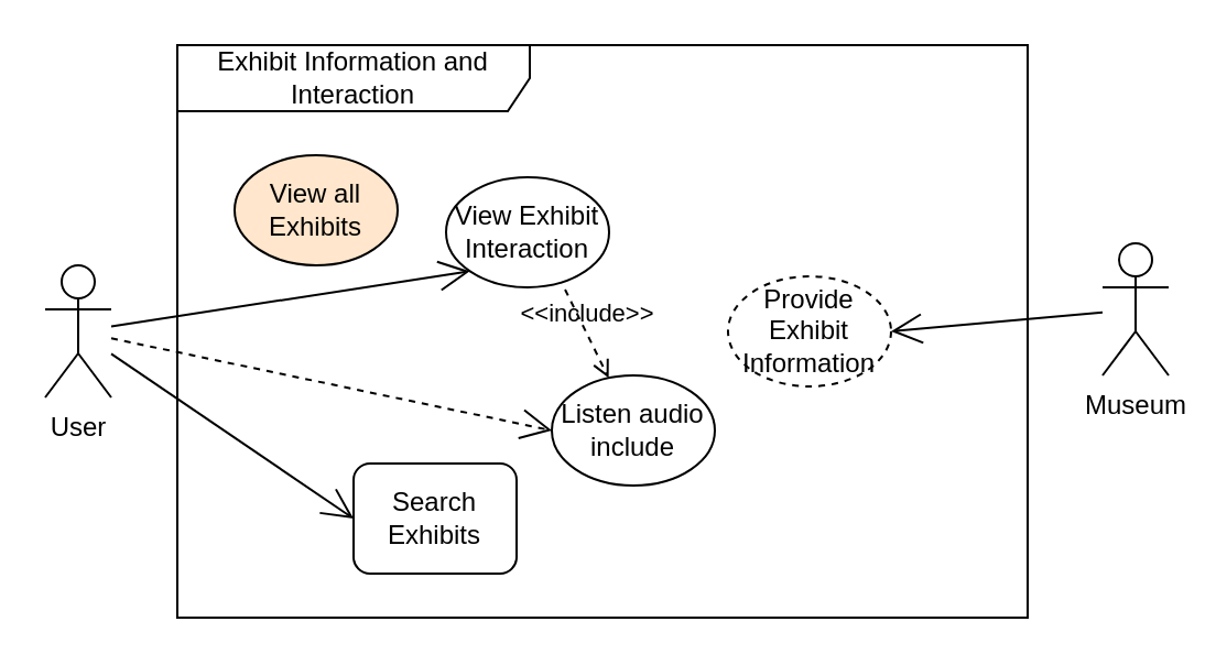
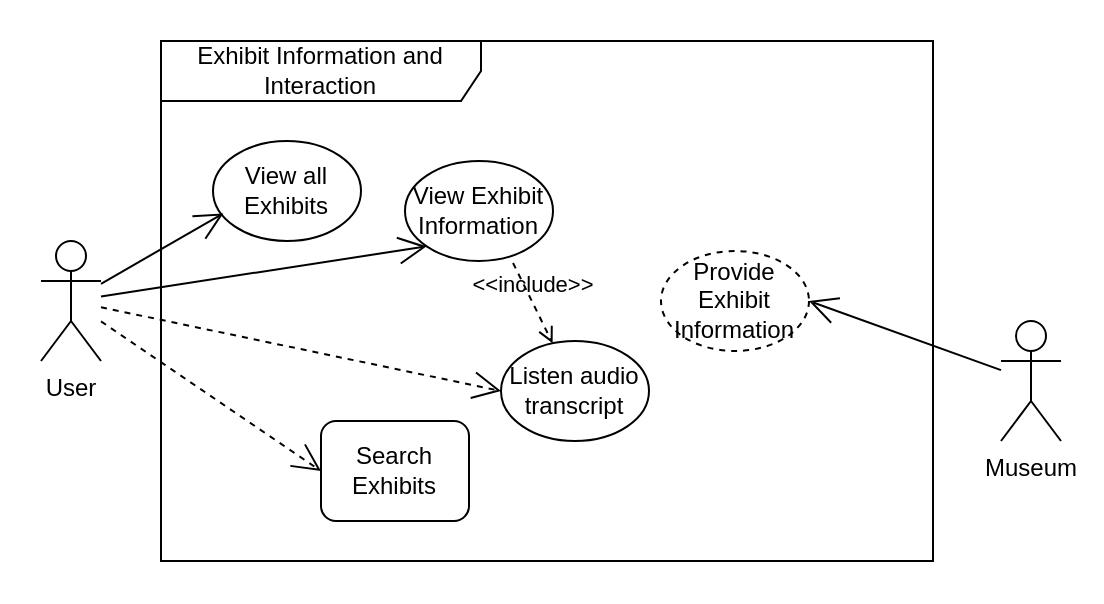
  <mxCell id="0" />
  <mxCell id="1" parent="0" />
  <mxCell id="2" value="Exhibit Information and Interaction" style="shape=umlFrame;whiteSpace=wrap;html=1;pointerEvents=0;recursiveResize=0;container=1;collapsible=0;width=160;" parent="1" vertex="1"><mxGeometry x="80" y="20" width="386" height="260" as="geometry" /></mxCell>
- <mxCell id="3" value="View Exhibit Interaction" style="ellipse;whiteSpace=wrap;html=1;" parent="2" vertex="1"><mxGeometry x="122" y="60" width="74" height="50" as="geometry" /></mxCell>
- <mxCell id="4" value="Listen audio include" style="ellipse;whiteSpace=wrap;html=1;" parent="2" vertex="1"><mxGeometry x="170" y="150" width="74" height="50" as="geometry" /></mxCell>
- <mxCell id="5" value="View all Exhibits" style="ellipse;whiteSpace=wrap;html=1;fillColor=#ffe6cc;" parent="2" vertex="1"><mxGeometry x="26" y="50" width="74" height="50" as="geometry" /></mxCell>
+ <mxCell id="3" value="View Exhibit Information" style="ellipse;whiteSpace=wrap;html=1;" parent="2" vertex="1"><mxGeometry x="122" y="60" width="74" height="50" as="geometry" /></mxCell>
+ <mxCell id="4" value="Listen audio transcript" style="ellipse;whiteSpace=wrap;html=1;" parent="2" vertex="1"><mxGeometry x="170" y="150" width="74" height="50" as="geometry" /></mxCell>
+ <mxCell id="5" value="View all Exhibits" style="ellipse;whiteSpace=wrap;html=1;" parent="2" vertex="1"><mxGeometry x="26" y="50" width="74" height="50" as="geometry" /></mxCell>
  <mxCell id="6" value="Search Exhibits" style="whiteSpace=wrap;html=1;rounded=1;" parent="2" vertex="1"><mxGeometry x="80" y="190" width="74" height="50" as="geometry" /></mxCell>
  <mxCell id="7" value="&amp;lt;&amp;lt;include&amp;gt;&amp;gt;" style="html=1;verticalAlign=bottom;labelBackgroundColor=none;endArrow=open;endFill=0;dashed=1;rounded=0;exitX=0.73;exitY=1.02;exitDx=0;exitDy=0;exitPerimeter=0;" parent="2" source="3" target="4" edge="1"><mxGeometry width="160" relative="1" as="geometry"><mxPoint x="206" y="140" as="sourcePoint" /><mxPoint x="366" y="140" as="targetPoint" /></mxGeometry></mxCell>
  <mxCell id="8" value="Provide Exhibit Information" style="ellipse;whiteSpace=wrap;html=1;dashed=1;" parent="2" vertex="1"><mxGeometry x="250" y="105" width="74" height="50" as="geometry" /></mxCell>
  <mxCell id="9" value="User" style="shape=umlActor;verticalLabelPosition=bottom;verticalAlign=top;html=1;" parent="1" vertex="1"><mxGeometry x="20" y="120" width="30" height="60" as="geometry" /></mxCell>
+ <mxCell id="10" value="" style="endArrow=open;endFill=1;endSize=12;html=1;rounded=0;entryX=0.07;entryY=0.724;entryDx=0;entryDy=0;entryPerimeter=0;" parent="1" source="9" target="5" edge="1"><mxGeometry width="160" relative="1" as="geometry"><mxPoint x="280" y="200" as="sourcePoint" /><mxPoint x="440" y="200" as="targetPoint" /></mxGeometry></mxCell>
  <mxCell id="11" value="" style="endArrow=open;endFill=1;endSize=12;html=1;rounded=0;entryX=0;entryY=1;entryDx=0;entryDy=0;" parent="1" source="9" target="3" edge="1"><mxGeometry width="160" relative="1" as="geometry"><mxPoint x="42" y="164.5" as="sourcePoint" /><mxPoint x="202" y="164.5" as="targetPoint" /></mxGeometry></mxCell>
- <mxCell id="12" value="" style="endArrow=open;endFill=1;endSize=12;html=1;rounded=0;entryX=0;entryY=0.5;entryDx=0;entryDy=0;" parent="1" source="9" target="6" edge="1"><mxGeometry width="160" relative="1" as="geometry"><mxPoint x="60" y="158" as="sourcePoint" /><mxPoint x="223" y="133" as="targetPoint" /></mxGeometry></mxCell>
+ <mxCell id="12" value="" style="endArrow=open;endFill=1;endSize=12;html=1;rounded=0;entryX=0;entryY=0.5;entryDx=0;entryDy=0;dashed=1;" parent="1" source="9" target="6" edge="1"><mxGeometry width="160" relative="1" as="geometry"><mxPoint x="60" y="158" as="sourcePoint" /><mxPoint x="223" y="133" as="targetPoint" /></mxGeometry></mxCell>
  <mxCell id="13" value="" style="endArrow=open;endFill=1;endSize=12;html=1;rounded=0;entryX=0;entryY=0.5;entryDx=0;entryDy=0;dashed=1;" parent="1" source="9" target="4" edge="1"><mxGeometry width="160" relative="1" as="geometry"><mxPoint x="70" y="168" as="sourcePoint" /><mxPoint x="233" y="143" as="targetPoint" /></mxGeometry></mxCell>
- <mxCell id="14" value="Museum" style="shape=umlActor;verticalLabelPosition=bottom;verticalAlign=top;html=1;outlineConnect=0;" parent="1" vertex="1"><mxGeometry x="500" y="110" width="30" height="60" as="geometry" /></mxCell>
+ <mxCell id="14" value="Museum" style="shape=umlActor;verticalLabelPosition=bottom;verticalAlign=top;html=1;outlineConnect=0;" parent="1" vertex="1"><mxGeometry x="500" y="160" width="30" height="60" as="geometry" /></mxCell>
  <mxCell id="15" value="" style="endArrow=open;endFill=1;endSize=12;html=1;rounded=0;entryX=1;entryY=0.5;entryDx=0;entryDy=0;" parent="1" source="14" target="8" edge="1"><mxGeometry width="160" relative="1" as="geometry"><mxPoint x="60" y="158" as="sourcePoint" /><mxPoint x="223" y="133" as="targetPoint" /></mxGeometry></mxCell>
